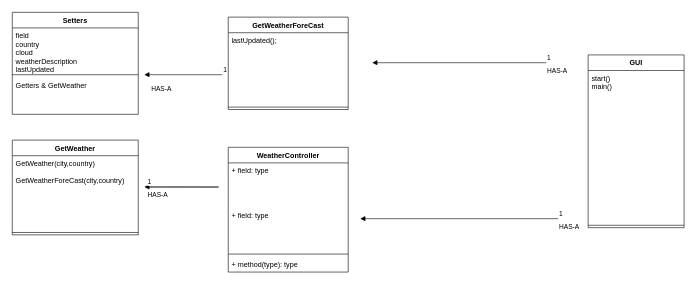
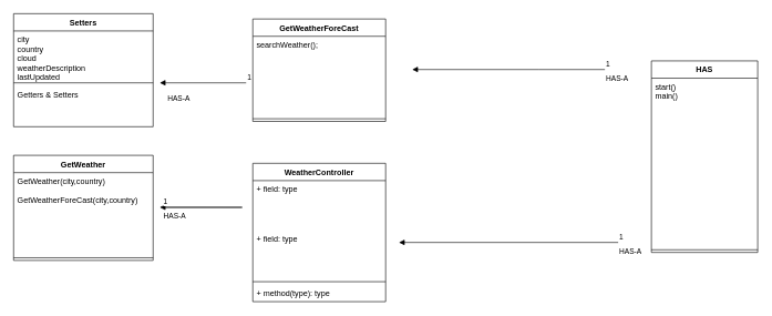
  <mxCell id="0" />
  <mxCell id="1" parent="0" />
  <mxCell id="2" value="GetWeather" style="swimlane;fontStyle=1;align=center;verticalAlign=top;childLayout=stackLayout;horizontal=1;startSize=26;horizontalStack=0;resizeParent=1;resizeParentMax=0;resizeLast=0;collapsible=1;marginBottom=0;" vertex="1" parent="1"><mxGeometry y="233" width="210" height="158" as="geometry" x="20" /></mxCell>
  <mxCell id="3" value="GetWeather(city,country)&#10;&#10;GetWeatherForeCast(city,country)" style="text;strokeColor=none;fillColor=none;align=left;verticalAlign=top;spacingLeft=4;spacingRight=4;overflow=hidden;rotatable=0;points=[[0,0.5],[1,0.5]];portConstraint=eastwest;" vertex="1" parent="2"><mxGeometry y="26" width="210" height="124" as="geometry" /></mxCell>
  <mxCell id="4" value="" style="line;strokeWidth=1;fillColor=none;align=left;verticalAlign=middle;spacingTop=-1;spacingLeft=3;spacingRight=3;rotatable=0;labelPosition=right;points=[];portConstraint=eastwest;" vertex="1" parent="2"><mxGeometry y="150" width="210" height="8" as="geometry" /></mxCell>
- <mxCell id="5" value="GUI" style="swimlane;fontStyle=1;align=center;verticalAlign=top;childLayout=stackLayout;horizontal=1;startSize=26;horizontalStack=0;resizeParent=1;resizeParentMax=0;resizeLast=0;collapsible=1;marginBottom=0;" vertex="1" parent="1"><mxGeometry x="980" y="91" width="160" height="288" as="geometry" /></mxCell>
+ <mxCell id="5" value="HAS" style="swimlane;fontStyle=1;align=center;verticalAlign=top;childLayout=stackLayout;horizontal=1;startSize=26;horizontalStack=0;resizeParent=1;resizeParentMax=0;resizeLast=0;collapsible=1;marginBottom=0;" vertex="1" parent="1"><mxGeometry x="980" y="91" width="160" height="288" as="geometry" /></mxCell>
  <mxCell id="6" value="start()&#10;main()" style="text;strokeColor=none;fillColor=none;align=left;verticalAlign=top;spacingLeft=4;spacingRight=4;overflow=hidden;rotatable=0;points=[[0,0.5],[1,0.5]];portConstraint=eastwest;" vertex="1" parent="5"><mxGeometry y="26" width="160" height="254" as="geometry" /></mxCell>
  <mxCell id="7" value="" style="line;strokeWidth=1;fillColor=none;align=left;verticalAlign=middle;spacingTop=-1;spacingLeft=3;spacingRight=3;rotatable=0;labelPosition=right;points=[];portConstraint=eastwest;" vertex="1" parent="5"><mxGeometry y="280" width="160" height="8" as="geometry" /></mxCell>
  <mxCell id="8" value="Setters" style="swimlane;fontStyle=1;align=center;verticalAlign=top;childLayout=stackLayout;horizontal=1;startSize=26;horizontalStack=0;resizeParent=1;resizeParentMax=0;resizeLast=0;collapsible=1;marginBottom=0;" vertex="1" parent="1"><mxGeometry y="20" width="210" height="170" as="geometry" x="20" /></mxCell>
- <mxCell id="9" value="field&#10;country&#10;cloud&#10;weatherDescription&#10;lastUpdated" style="text;strokeColor=none;fillColor=none;align=left;verticalAlign=top;spacingLeft=4;spacingRight=4;overflow=hidden;rotatable=0;points=[[0,0.5],[1,0.5]];portConstraint=eastwest;" vertex="1" parent="8"><mxGeometry y="26" width="210" height="74" as="geometry" /></mxCell>
+ <mxCell id="9" value="city&#10;country&#10;cloud&#10;weatherDescription&#10;lastUpdated" style="text;strokeColor=none;fillColor=none;align=left;verticalAlign=top;spacingLeft=4;spacingRight=4;overflow=hidden;rotatable=0;points=[[0,0.5],[1,0.5]];portConstraint=eastwest;" vertex="1" parent="8"><mxGeometry y="26" width="210" height="74" as="geometry" /></mxCell>
  <mxCell id="10" value="" style="line;strokeWidth=1;fillColor=none;align=left;verticalAlign=middle;spacingTop=-1;spacingLeft=3;spacingRight=3;rotatable=0;labelPosition=right;points=[];portConstraint=eastwest;" vertex="1" parent="8"><mxGeometry y="100" width="210" height="8" as="geometry" /></mxCell>
- <mxCell id="11" value="Getters &amp; GetWeather" style="text;strokeColor=none;fillColor=none;align=left;verticalAlign=top;spacingLeft=4;spacingRight=4;overflow=hidden;rotatable=0;points=[[0,0.5],[1,0.5]];portConstraint=eastwest;" vertex="1" parent="8"><mxGeometry y="108" width="210" height="62" as="geometry" /></mxCell>
+ <mxCell id="11" value="Getters &amp; Setters" style="text;strokeColor=none;fillColor=none;align=left;verticalAlign=top;spacingLeft=4;spacingRight=4;overflow=hidden;rotatable=0;points=[[0,0.5],[1,0.5]];portConstraint=eastwest;" vertex="1" parent="8"><mxGeometry y="108" width="210" height="62" as="geometry" /></mxCell>
  <mxCell id="12" value="GetWeatherForeCast" style="swimlane;fontStyle=1;align=center;verticalAlign=top;childLayout=stackLayout;horizontal=1;startSize=26;horizontalStack=0;resizeParent=1;resizeParentMax=0;resizeLast=0;collapsible=1;marginBottom=0;" vertex="1" parent="1"><mxGeometry x="380" y="28" width="200" height="154" as="geometry" /></mxCell>
- <mxCell id="13" value="lastUpdated();" style="text;strokeColor=none;fillColor=none;align=left;verticalAlign=top;spacingLeft=4;spacingRight=4;overflow=hidden;rotatable=0;points=[[0,0.5],[1,0.5]];portConstraint=eastwest;" vertex="1" parent="12"><mxGeometry y="26" width="200" height="120" as="geometry" /></mxCell>
+ <mxCell id="13" value="searchWeather();" style="text;strokeColor=none;fillColor=none;align=left;verticalAlign=top;spacingLeft=4;spacingRight=4;overflow=hidden;rotatable=0;points=[[0,0.5],[1,0.5]];portConstraint=eastwest;" vertex="1" parent="12"><mxGeometry y="26" width="200" height="120" as="geometry" /></mxCell>
  <mxCell id="14" value="" style="line;strokeWidth=1;fillColor=none;align=left;verticalAlign=middle;spacingTop=-1;spacingLeft=3;spacingRight=3;rotatable=0;labelPosition=right;points=[];portConstraint=eastwest;" vertex="1" parent="12"><mxGeometry y="146" width="200" height="8" as="geometry" /></mxCell>
  <mxCell id="15" value="WeatherController" style="swimlane;fontStyle=1;align=center;verticalAlign=top;childLayout=stackLayout;horizontal=1;startSize=26;horizontalStack=0;resizeParent=1;resizeParentMax=0;resizeLast=0;collapsible=1;marginBottom=0;" vertex="1" parent="1"><mxGeometry x="380" y="245" width="200" height="208" as="geometry" /></mxCell>
  <mxCell id="16" value="+ field: type" style="text;strokeColor=none;fillColor=none;align=left;verticalAlign=top;spacingLeft=4;spacingRight=4;overflow=hidden;rotatable=0;points=[[0,0.5],[1,0.5]];portConstraint=eastwest;" vertex="1" parent="15"><mxGeometry y="26" width="200" height="74" as="geometry" /></mxCell>
  <mxCell id="17" value="+ field: type" style="text;strokeColor=none;fillColor=none;align=left;verticalAlign=top;spacingLeft=4;spacingRight=4;overflow=hidden;rotatable=0;points=[[0,0.5],[1,0.5]];portConstraint=eastwest;" vertex="1" parent="15"><mxGeometry y="100" width="200" height="74" as="geometry" /></mxCell>
  <mxCell id="18" value="" style="line;strokeWidth=1;fillColor=none;align=left;verticalAlign=middle;spacingTop=-1;spacingLeft=3;spacingRight=3;rotatable=0;labelPosition=right;points=[];portConstraint=eastwest;" vertex="1" parent="15"><mxGeometry y="174" width="200" height="8" as="geometry" /></mxCell>
  <mxCell id="19" value="+ method(type): type" style="text;strokeColor=none;fillColor=none;align=left;verticalAlign=top;spacingLeft=4;spacingRight=4;overflow=hidden;rotatable=0;points=[[0,0.5],[1,0.5]];portConstraint=eastwest;" vertex="1" parent="15"><mxGeometry y="182" width="200" height="26" as="geometry" /></mxCell>
  <mxCell id="20" value="HAS-A&lt;br&gt;" style="endArrow=block;endFill=1;html=1;edgeStyle=orthogonalEdgeStyle;align=left;verticalAlign=top;rounded=0;" edge="1" parent="1"><mxGeometry x="-1" relative="1" as="geometry"><mxPoint x="930" y="364" as="sourcePoint" /><mxPoint x="600" y="364" as="targetPoint" /><mxPoint as="offset" /></mxGeometry></mxCell>
  <mxCell id="21" value="1" style="edgeLabel;resizable=0;html=1;align=left;verticalAlign=bottom;" connectable="0" vertex="1" parent="20"><mxGeometry x="-1" relative="1" as="geometry" /></mxCell>
  <mxCell id="22" value="HAS-A&lt;br&gt;" style="endArrow=block;endFill=1;html=1;edgeStyle=orthogonalEdgeStyle;align=left;verticalAlign=top;rounded=0;" edge="1" parent="1"><mxGeometry x="-1" relative="1" as="geometry"><mxPoint x="244" y="311.17" as="sourcePoint" /><mxPoint x="240" y="311.17" as="targetPoint" /><Array as="points"><mxPoint x="364" y="311.17" /><mxPoint x="364" y="311.17" /></Array></mxGeometry></mxCell>
  <mxCell id="23" value="1" style="edgeLabel;resizable=0;html=1;align=left;verticalAlign=bottom;" connectable="0" vertex="1" parent="22"><mxGeometry x="-1" relative="1" as="geometry" /></mxCell>
  <mxCell id="24" value="HAS-A&lt;br&gt;" style="endArrow=block;endFill=1;html=1;edgeStyle=orthogonalEdgeStyle;align=left;verticalAlign=top;rounded=0;" edge="1" parent="1"><mxGeometry x="0.846" y="10" relative="1" as="geometry"><mxPoint x="370" y="124" as="sourcePoint" /><mxPoint x="240" y="124" as="targetPoint" /><mxPoint as="offset" /></mxGeometry></mxCell>
  <mxCell id="25" value="1" style="edgeLabel;resizable=0;html=1;align=left;verticalAlign=bottom;" connectable="0" vertex="1" parent="24"><mxGeometry x="-1" relative="1" as="geometry" /></mxCell>
  <mxCell id="26" value="HAS-A" style="endArrow=block;endFill=1;html=1;edgeStyle=orthogonalEdgeStyle;align=left;verticalAlign=top;rounded=0;" edge="1" parent="1"><mxGeometry x="-1" relative="1" as="geometry"><mxPoint x="910" y="104" as="sourcePoint" /><mxPoint x="620" y="104" as="targetPoint" /><Array as="points"><mxPoint x="810" y="104.17" /><mxPoint x="810" y="104.17" /></Array></mxGeometry></mxCell>
  <mxCell id="27" value="1" style="edgeLabel;resizable=0;html=1;align=left;verticalAlign=bottom;" connectable="0" vertex="1" parent="26"><mxGeometry x="-1" relative="1" as="geometry" /></mxCell>
